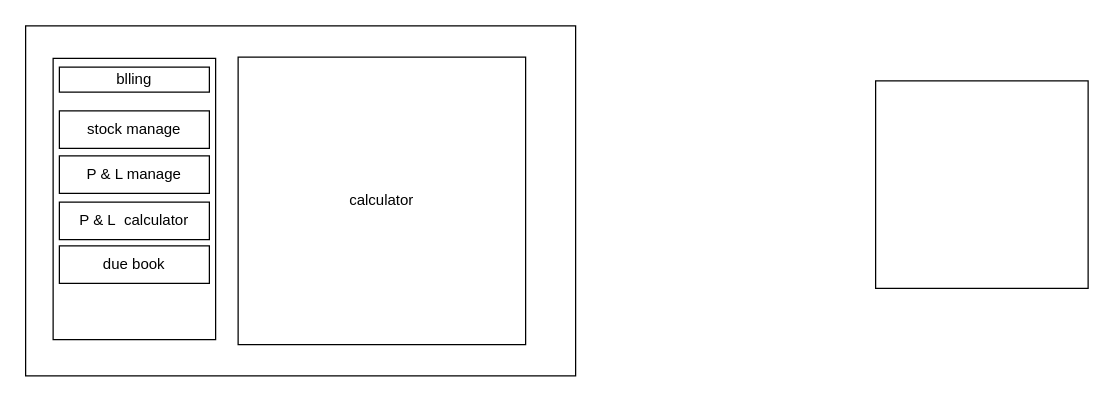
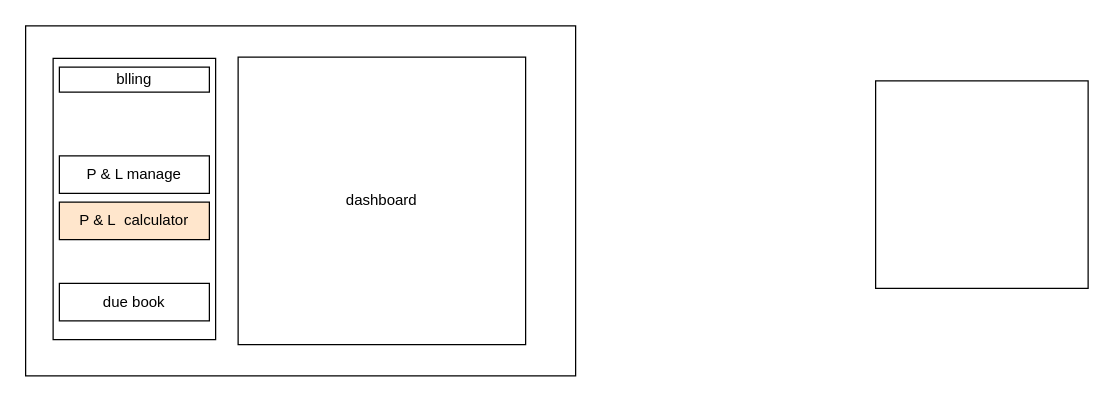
  <mxCell id="0" />
  <mxCell id="1" parent="0" />
  <mxCell id="2" value="" style="rounded=0;whiteSpace=wrap;html=1;" vertex="1" parent="1"><mxGeometry x="20" y="20" width="440" height="280" as="geometry" /></mxCell>
- <mxCell id="3" value="calculator&lt;br&gt;" style="rounded=0;whiteSpace=wrap;html=1;" vertex="1" parent="1"><mxGeometry x="190" y="45" width="230" height="230" as="geometry" /></mxCell>
+ <mxCell id="3" value="dashboard&lt;br&gt;" style="rounded=0;whiteSpace=wrap;html=1;" vertex="1" parent="1"><mxGeometry x="190" y="45" width="230" height="230" as="geometry" /></mxCell>
  <mxCell id="4" value="" style="rounded=0;whiteSpace=wrap;html=1;" vertex="1" parent="1"><mxGeometry x="42" y="46" width="130" height="225" as="geometry" /></mxCell>
  <mxCell id="5" value="blling" style="rounded=0;whiteSpace=wrap;html=1;" vertex="1" parent="1"><mxGeometry x="47" y="53" width="120" height="20" as="geometry" /></mxCell>
- <mxCell id="6" value="stock manage" style="rounded=0;whiteSpace=wrap;html=1;" vertex="1" parent="1"><mxGeometry x="47" y="88" width="120" height="30" as="geometry" /></mxCell>
  <mxCell id="7" value="P &amp;amp; L manage" style="rounded=0;whiteSpace=wrap;html=1;" vertex="1" parent="1"><mxGeometry x="47" y="124" width="120" height="30" as="geometry" /></mxCell>
- <mxCell id="8" value="P &amp;amp; L&amp;nbsp; calculator" style="rounded=0;whiteSpace=wrap;html=1;" vertex="1" parent="1"><mxGeometry x="47" y="161" width="120" height="30" as="geometry" /></mxCell>
- <mxCell id="9" value="due book" style="rounded=0;whiteSpace=wrap;html=1;" vertex="1" parent="1"><mxGeometry x="47" y="196" width="120" height="30" as="geometry" /></mxCell>
+ <mxCell id="8" value="P &amp;amp; L&amp;nbsp; calculator" style="rounded=0;whiteSpace=wrap;html=1;fillColor=#ffe6cc;" vertex="1" parent="1"><mxGeometry x="47" y="161" width="120" height="30" as="geometry" /></mxCell>
+ <mxCell id="9" value="due book" style="rounded=0;whiteSpace=wrap;html=1;" vertex="1" parent="1"><mxGeometry x="47" y="226" width="120" height="30" as="geometry" /></mxCell>
  <mxCell id="10" value="" style="rounded=0;whiteSpace=wrap;html=1;" vertex="1" parent="1"><mxGeometry x="700" y="64" width="170" height="166" as="geometry" /></mxCell>
